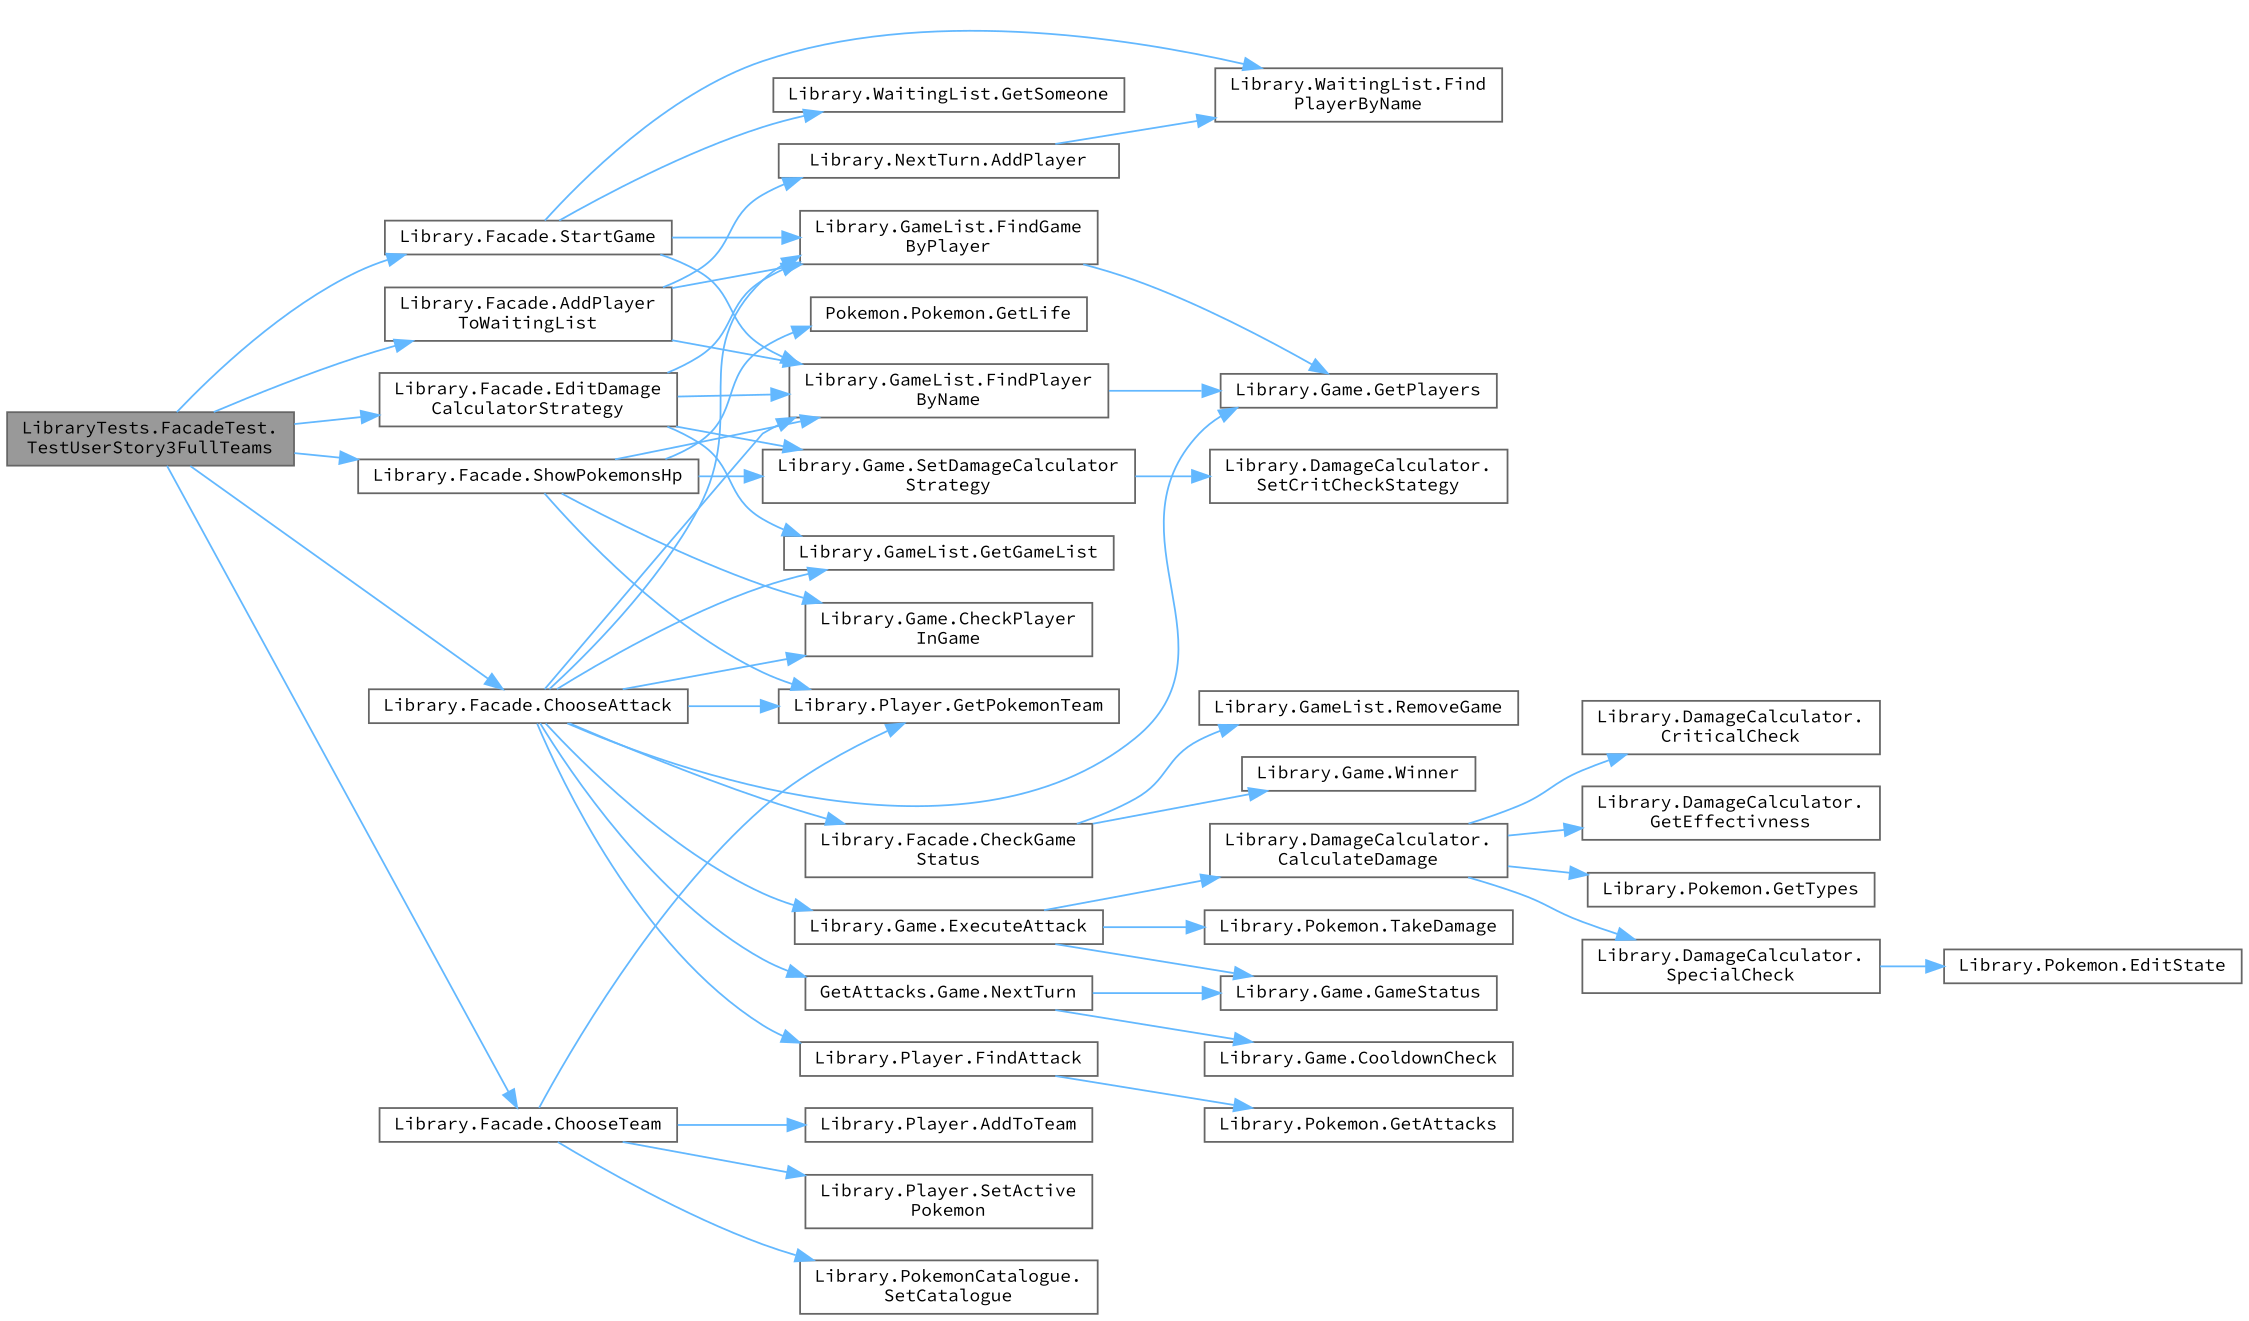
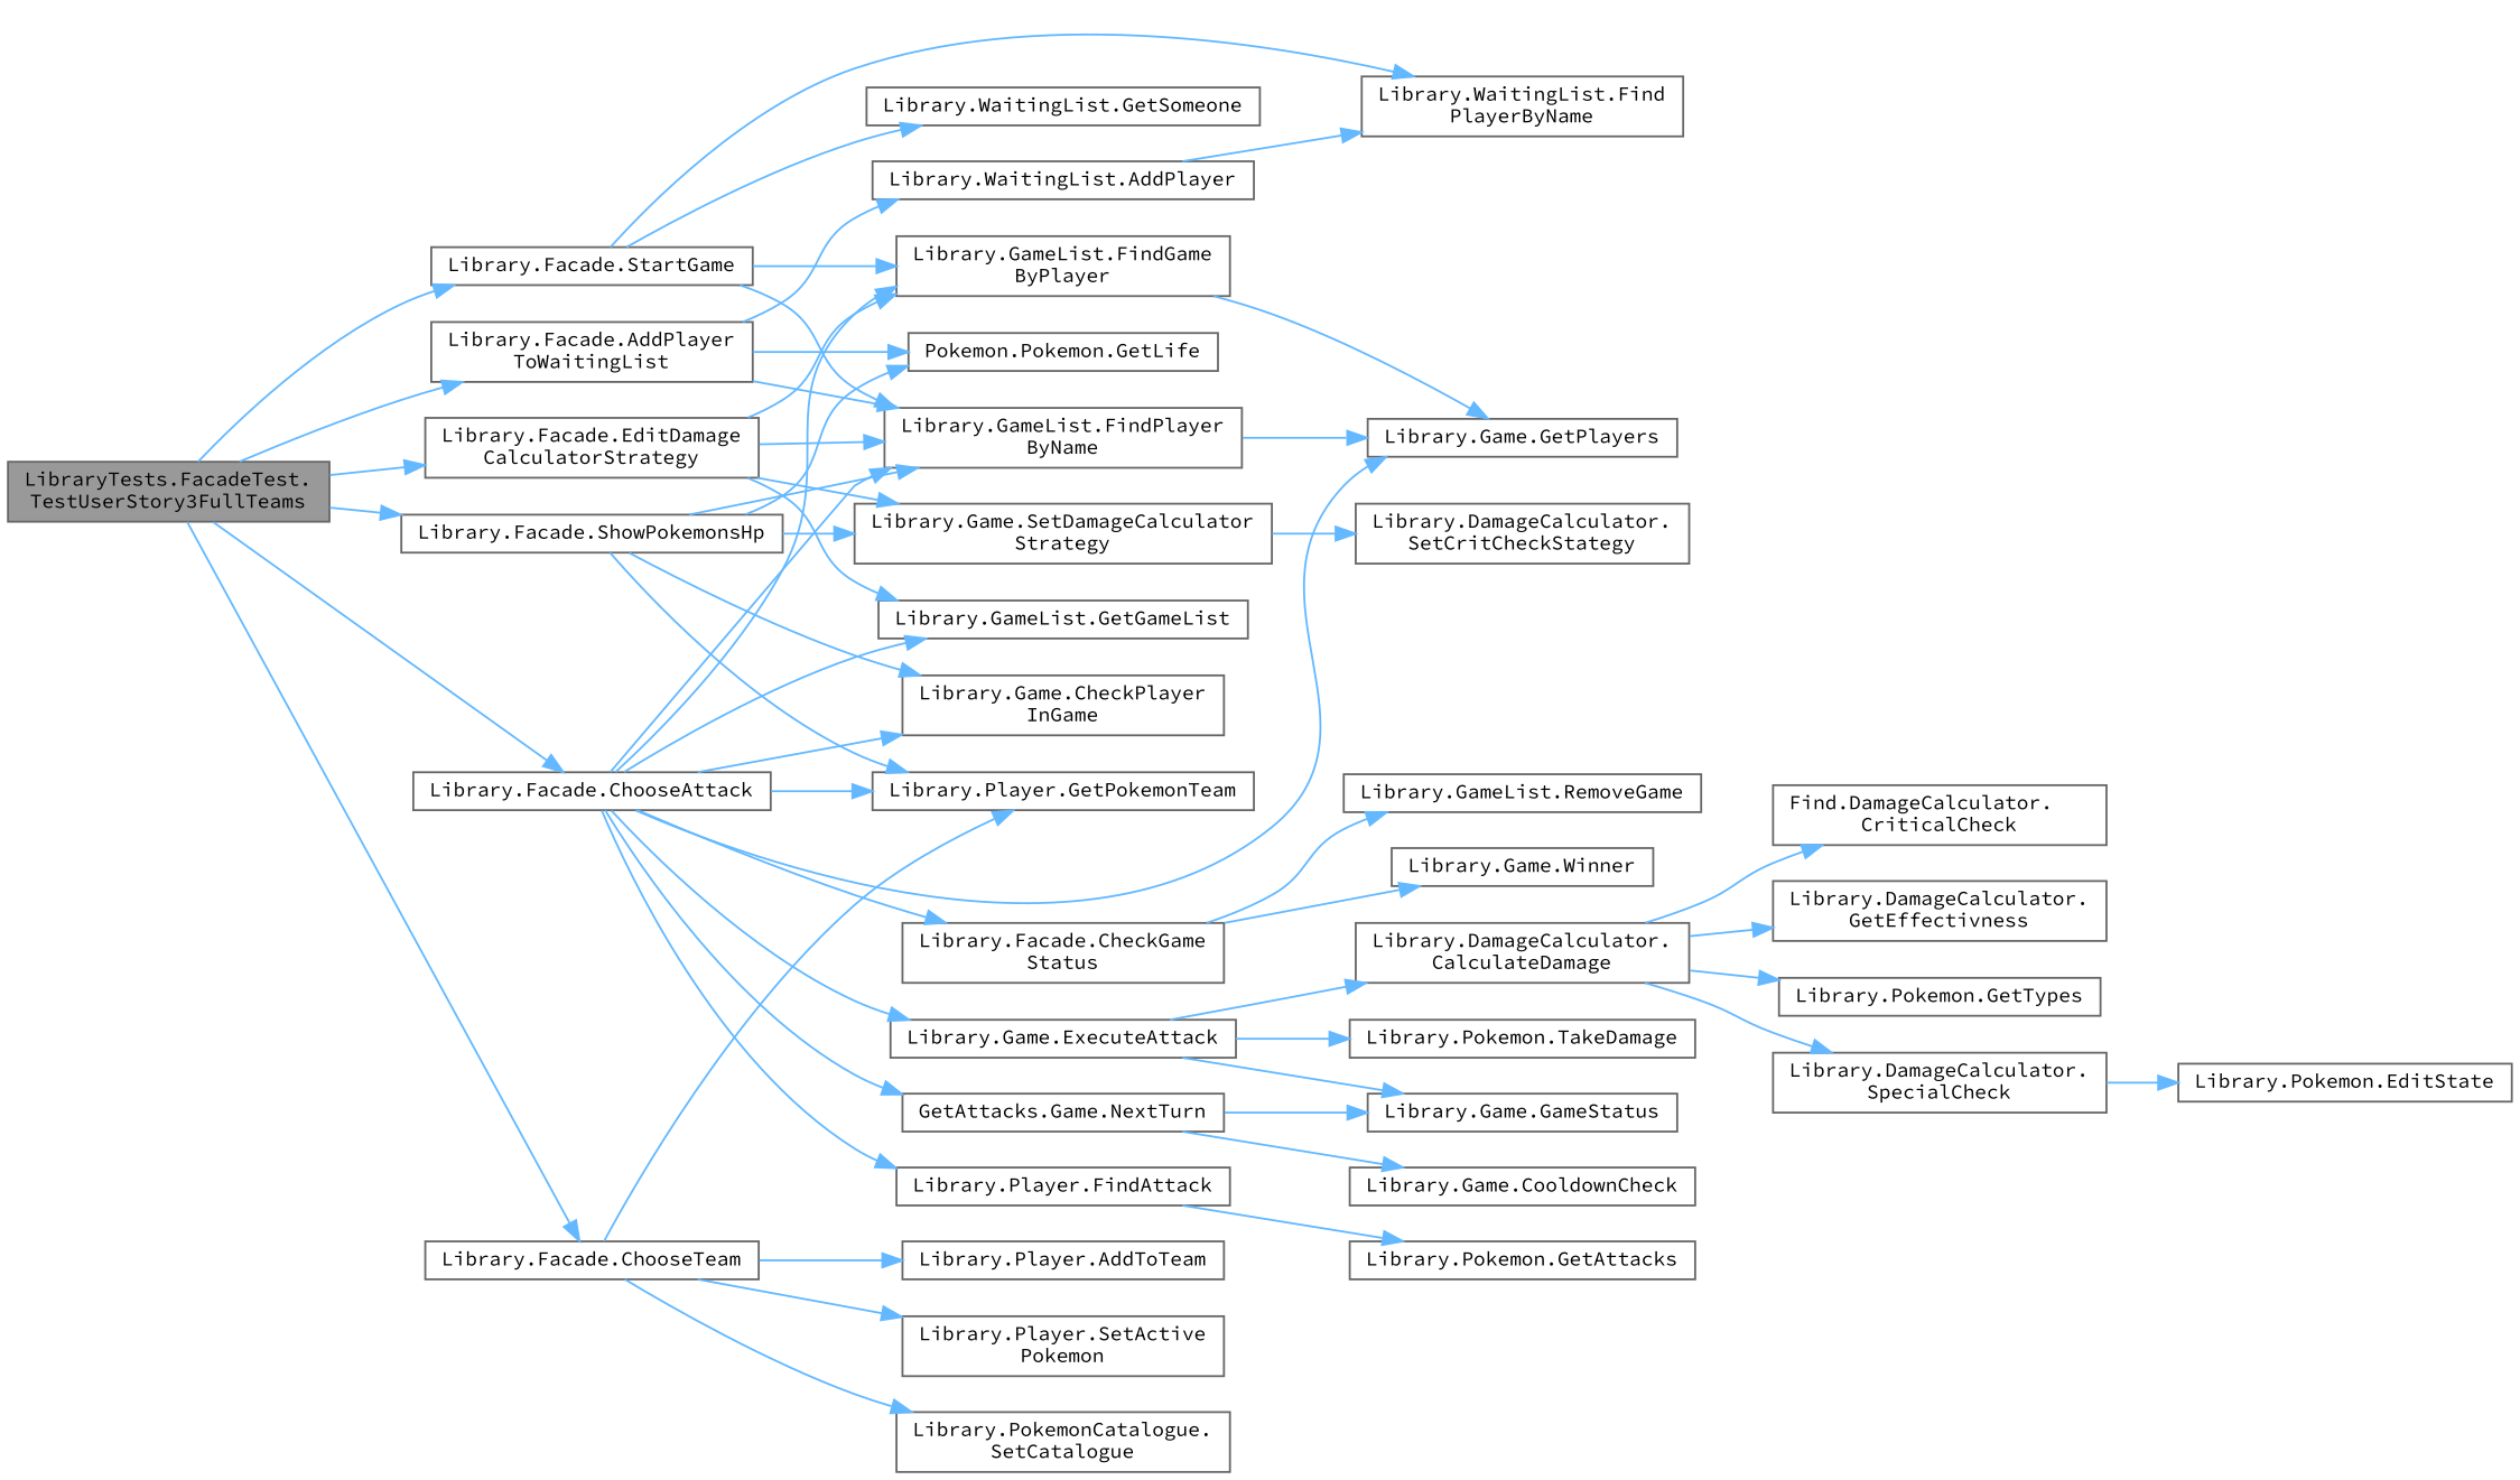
  digraph {
    fontname="Source Code Pro"
    rankdir=LR
    node [color=grey40 fillcolor=white fontname="Source Code Pro" fontsize=10 shape=box style=filled]
    edge [color=steelblue1 fontname="Source Code Pro" fontsize=10 labelfontname=Helvetica labelfontsize=10 style=solid]
    n1 [color=gray40 fillcolor=grey60 fontcolor=black height=0.2 label="LibraryTests.FacadeTest.\lTestUserStory3FullTeams" width=0.4]
    n2 [height=0.2 label="Library.Facade.AddPlayer\lToWaitingList" width=0.4]
    n3 [height=0.2 label="Library.Facade.ChooseAttack" width=0.4]
    n4 [height=0.2 label="Library.Facade.ChooseTeam" width=0.4]
    n5 [height=0.2 label="Library.Facade.EditDamage\lCalculatorStrategy" width=0.4]
    n6 [height=0.2 label="Library.Facade.ShowPokemonsHp" width=0.4]
    n7 [height=0.2 label="Library.Facade.StartGame" width=0.4]
-   n8 [height=0.2 label="Library.NextTurn.AddPlayer" width=0.4]
+   n8 [height=0.2 label="Library.WaitingList.AddPlayer" width=0.4]
    n9 [height=0.2 label="Library.GameList.FindGame\lByPlayer" width=0.4]
    n10 [height=0.2 label="Library.GameList.FindPlayer\lByName" width=0.4]
    n11 [height=0.2 label="Library.Game.GetPlayers" width=0.4]
    n12 [height=0.2 label="Library.Facade.CheckGame\lStatus" width=0.4]
    n13 [height=0.2 label="Library.Game.CheckPlayer\lInGame" width=0.4]
    n14 [height=0.2 label="Library.Game.ExecuteAttack" width=0.4]
    n15 [height=0.2 label="Library.Player.FindAttack" width=0.4]
    n16 [height=0.2 label="Library.GameList.GetGameList" width=0.4]
    n17 [height=0.2 label="Library.Player.GetPokemonTeam" width=0.4]
    n18 [height=0.2 label="GetAttacks.Game.NextTurn" width=0.4]
    n19 [height=0.2 label="Library.Player.AddToTeam" width=0.4]
    n20 [height=0.2 label="Library.Player.SetActive\lPokemon" width=0.4]
    n21 [height=0.2 label="Library.PokemonCatalogue.\lSetCatalogue" width=0.4]
    n22 [height=0.2 label="Library.Game.SetDamageCalculator\lStrategy" width=0.4]
    n23 [height=0.2 label="Pokemon.Pokemon.GetLife" width=0.4]
    n24 [height=0.2 label="Library.WaitingList.Find\lPlayerByName" width=0.4]
    n25 [height=0.2 label="Library.WaitingList.GetSomeone" width=0.4]
    n26 [height=0.2 label="Library.GameList.RemoveGame" width=0.4]
    n27 [height=0.2 label="Library.Game.Winner" width=0.4]
    n28 [height=0.2 label="Library.Game.GameStatus" width=0.4]
    n29 [height=0.2 label="Library.DamageCalculator.\lCalculateDamage" width=0.4]
    n30 [height=0.2 label="Library.Pokemon.TakeDamage" width=0.4]
    n31 [height=0.2 label="Library.Pokemon.GetAttacks" width=0.4]
    n32 [height=0.2 label="Library.Game.CooldownCheck" width=0.4]
-   n33 [height=0.2 label="Library.DamageCalculator.\lCriticalCheck" width=0.4]
+   n33 [height=0.2 label="Find.DamageCalculator.\lCriticalCheck" width=0.4]
    n34 [height=0.2 label="Library.DamageCalculator.\lGetEffectivness" width=0.4]
    n35 [height=0.2 label="Library.Pokemon.GetTypes" width=0.4]
    n36 [height=0.2 label="Library.DamageCalculator.\lSpecialCheck" width=0.4]
    n37 [height=0.2 label="Library.Pokemon.EditState" width=0.4]
    n38 [height=0.2 label="Library.DamageCalculator.\lSetCritCheckStategy" width=0.4]
    n1 -> n2
    n1 -> n3
    n1 -> n4
    n1 -> n5
    n1 -> n6
    n1 -> n7
    n2 -> n8
-   n2 -> n9
+   n2 -> n23
    n2 -> n10
    n3 -> n9
    n3 -> n10
    n3 -> n11
    n3 -> n12
    n3 -> n13
    n3 -> n14
    n3 -> n15
    n3 -> n16
    n3 -> n17
    n3 -> n18
    n4 -> n17
    n4 -> n19
    n4 -> n20
    n4 -> n21
    n5 -> n9
    n5 -> n10
    n5 -> n16
    n5 -> n22
    n6 -> n10
    n6 -> n13
    n6 -> n17
    n6 -> n22
    n6 -> n23
    n7 -> n9
    n7 -> n10
    n7 -> n24
    n7 -> n25
    n8 -> n24
    n9 -> n11
    n10 -> n11
    n12 -> n26
    n12 -> n27
    n14 -> n28
    n14 -> n29
    n14 -> n30
    n15 -> n31
    n18 -> n28
    n18 -> n32
    n22 -> n38
    n29 -> n33
    n29 -> n34
    n29 -> n35
    n29 -> n36
    n36 -> n37
  }
